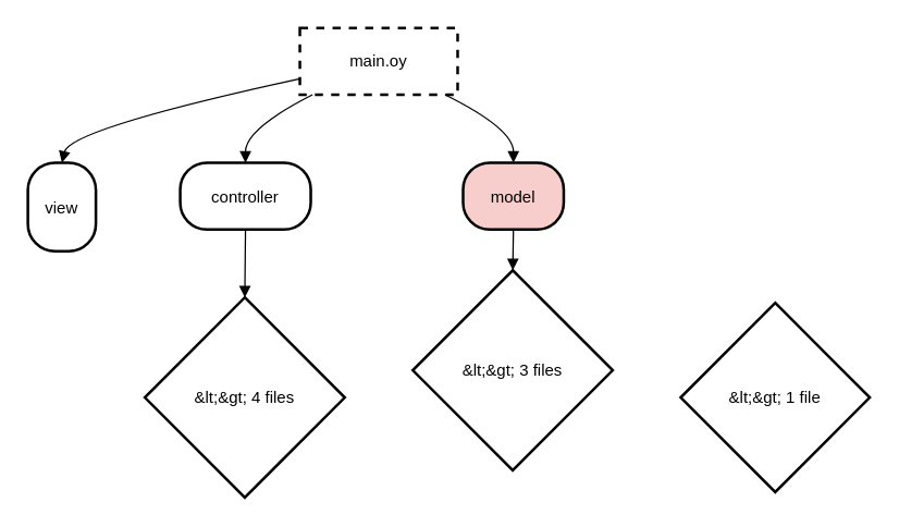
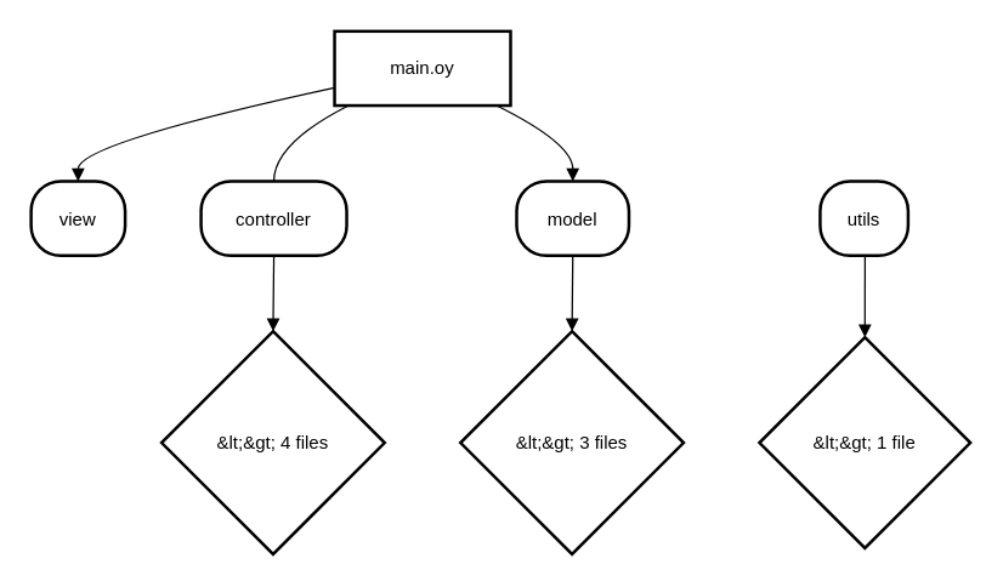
  <mxCell id="0" />
  <mxCell id="1" parent="0" />
- <mxCell id="2" value="main.oy" style="whiteSpace=wrap;strokeWidth=2;dashed=1;" vertex="1" parent="1"><mxGeometry x="220" y="20" width="116" height="49" as="geometry" /></mxCell>
- <mxCell id="3" value="view" style="rounded=1;arcSize=40;strokeWidth=2" vertex="1" parent="1"><mxGeometry x="20" y="119" width="50" height="65" as="geometry" /></mxCell>
+ <mxCell id="2" value="main.oy" style="whiteSpace=wrap;strokeWidth=2;" vertex="1" parent="1"><mxGeometry x="220" y="20" width="116" height="49" as="geometry" /></mxCell>
+ <mxCell id="3" value="view" style="rounded=1;arcSize=40;strokeWidth=2" vertex="1" parent="1"><mxGeometry x="20" y="119" width="62" height="49" as="geometry" /></mxCell>
  <mxCell id="4" value="controller" style="rounded=1;arcSize=40;strokeWidth=2" vertex="1" parent="1"><mxGeometry x="132" y="119" width="96" height="49" as="geometry" /></mxCell>
- <mxCell id="5" value="model" style="rounded=1;arcSize=40;strokeWidth=2;fillColor=#f8cecc;" vertex="1" parent="1"><mxGeometry x="340" y="119" width="74" height="49" as="geometry" /></mxCell>
+ <mxCell id="5" value="model" style="rounded=1;arcSize=40;strokeWidth=2" vertex="1" parent="1"><mxGeometry x="340" y="119" width="74" height="49" as="geometry" /></mxCell>
+ <mxCell id="6" value="utils" style="rounded=1;arcSize=40;strokeWidth=2" vertex="1" parent="1"><mxGeometry x="540" y="119" width="58" height="49" as="geometry" /></mxCell>
  <mxCell id="7" value="&amp;lt;&amp;gt; 4 files" style="rhombus;strokeWidth=2;whiteSpace=wrap;" vertex="1" parent="1"><mxGeometry x="106" y="218" width="147" height="147" as="geometry" /></mxCell>
- <mxCell id="8" value="&amp;lt;&amp;gt; 3 files" style="rhombus;strokeWidth=2;whiteSpace=wrap;" vertex="1" parent="1"><mxGeometry x="303" y="198" width="147" height="147" as="geometry" /></mxCell>
+ <mxCell id="8" value="&amp;lt;&amp;gt; 3 files" style="rhombus;strokeWidth=2;whiteSpace=wrap;" vertex="1" parent="1"><mxGeometry x="303" y="218" width="147" height="147" as="geometry" /></mxCell>
  <mxCell id="9" value="&amp;lt;&amp;gt; 1 file" style="rhombus;strokeWidth=2;whiteSpace=wrap;" vertex="1" parent="1"><mxGeometry x="500" y="222" width="139" height="139" as="geometry" /></mxCell>
  <mxCell id="10" value="" style="curved=1;startArrow=none;endArrow=block;exitX=0;exitY=0.76;entryX=0.5;entryY=0;" edge="1" parent="1" source="2" target="3"><mxGeometry relative="1" as="geometry"><Array as="points"><mxPoint x="51" y="94" /></Array></mxGeometry></mxCell>
- <mxCell id="11" value="" style="curved=1;startArrow=none;endArrow=block;exitX=0.08;exitY=1;entryX=0.5;entryY=0;" edge="1" parent="1" source="2" target="4"><mxGeometry relative="1" as="geometry"><Array as="points"><mxPoint x="180" y="94" /></Array></mxGeometry></mxCell>
+ <mxCell id="11" value="" style="curved=1;startArrow=none;endArrow=none;exitX=0.08;exitY=1;entryX=0.5;entryY=0;" edge="1" parent="1" source="2" target="4"><mxGeometry relative="1" as="geometry"><Array as="points"><mxPoint x="180" y="94" /></Array></mxGeometry></mxCell>
  <mxCell id="12" value="" style="curved=1;startArrow=none;endArrow=block;exitX=0.92;exitY=1;entryX=0.5;entryY=0;" edge="1" parent="1" source="2" target="5"><mxGeometry relative="1" as="geometry"><Array as="points"><mxPoint x="377" y="94" /></Array></mxGeometry></mxCell>
  <mxCell id="13" value="" style="curved=1;startArrow=none;endArrow=block;exitX=0.5;exitY=1;entryX=0.5;entryY=0;" edge="1" parent="1" source="4" target="7"><mxGeometry relative="1" as="geometry"><Array as="points" /></mxGeometry></mxCell>
  <mxCell id="14" value="" style="curved=1;startArrow=none;endArrow=block;exitX=0.5;exitY=1;entryX=0.5;entryY=0;" edge="1" parent="1" source="5" target="8"><mxGeometry relative="1" as="geometry"><Array as="points" /></mxGeometry></mxCell>
+ <mxCell id="15" value="" style="curved=1;startArrow=none;endArrow=block;exitX=0.51;exitY=1;entryX=0.5;entryY=0;" edge="1" parent="1" source="6" target="9"><mxGeometry relative="1" as="geometry"><Array as="points" /></mxGeometry></mxCell>
